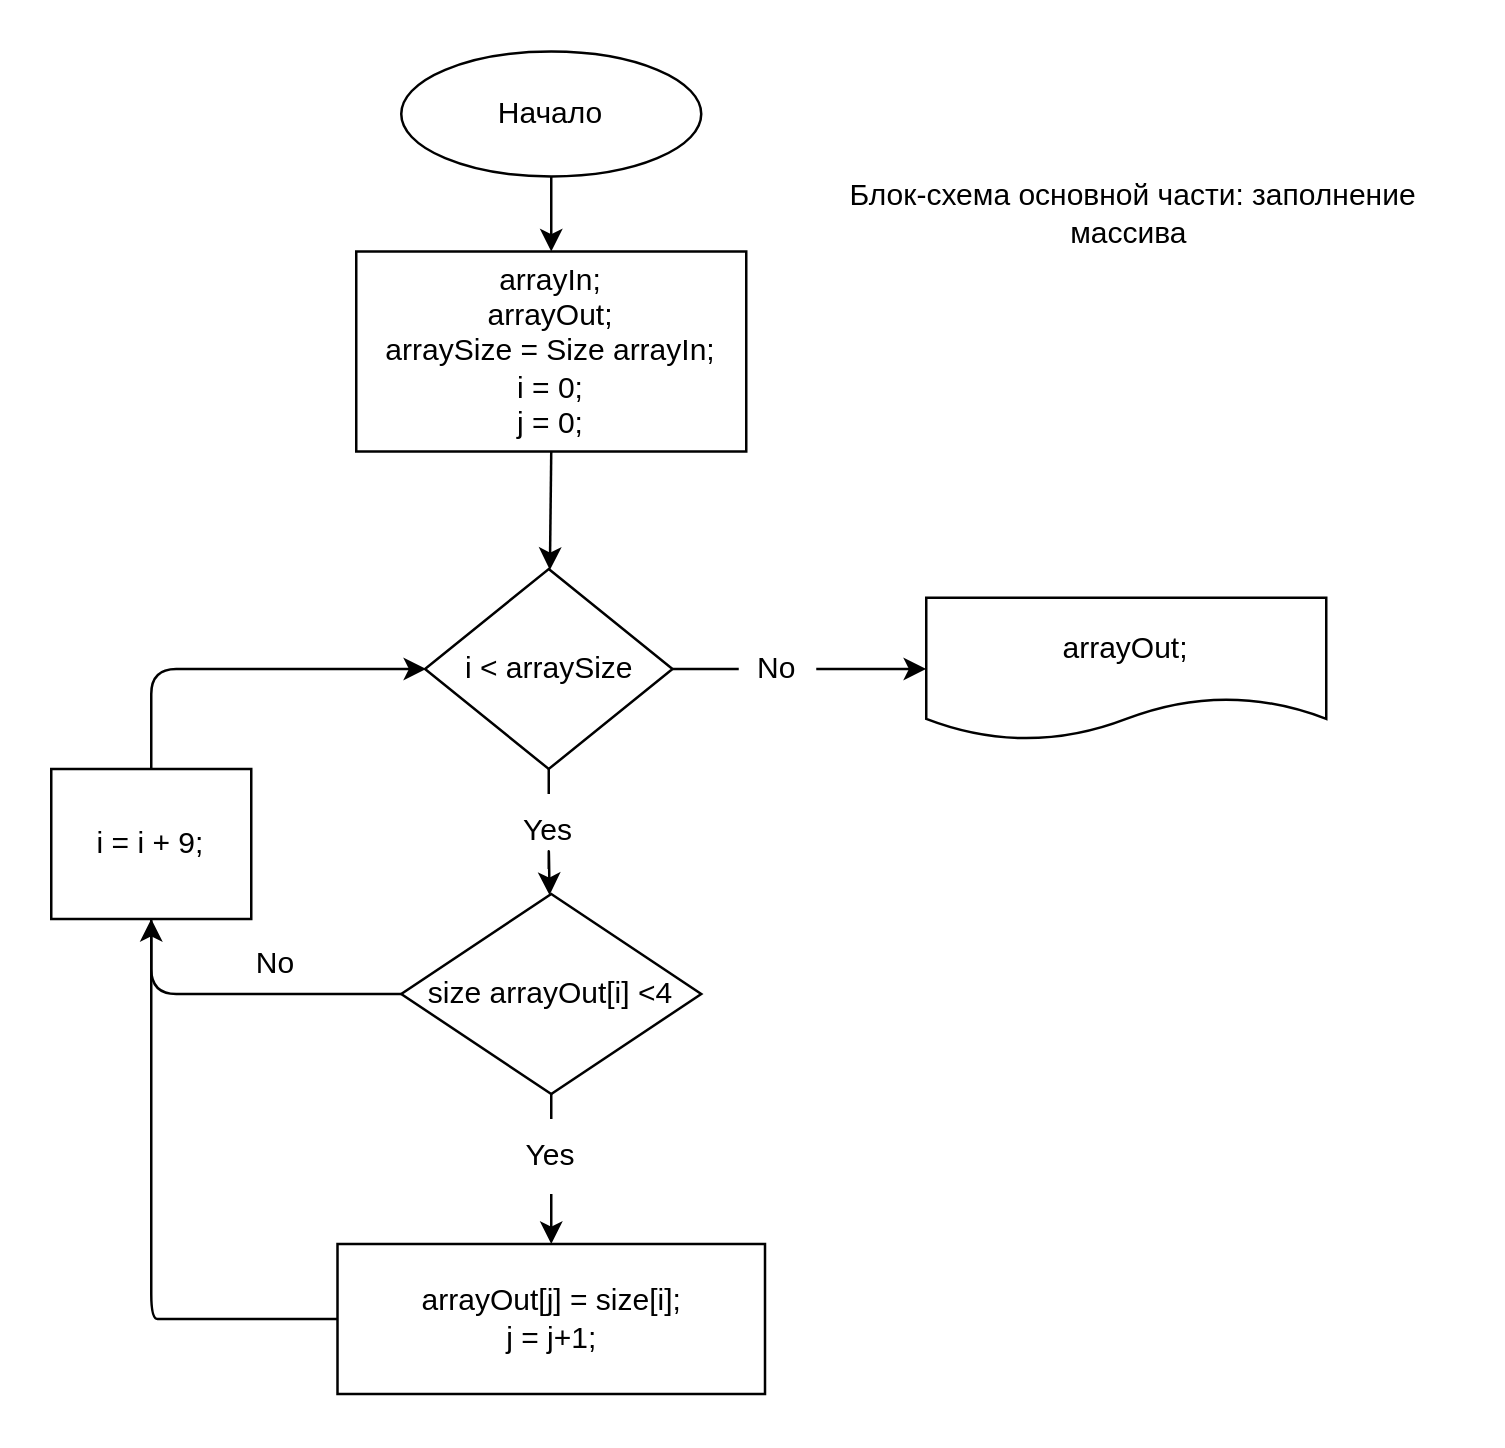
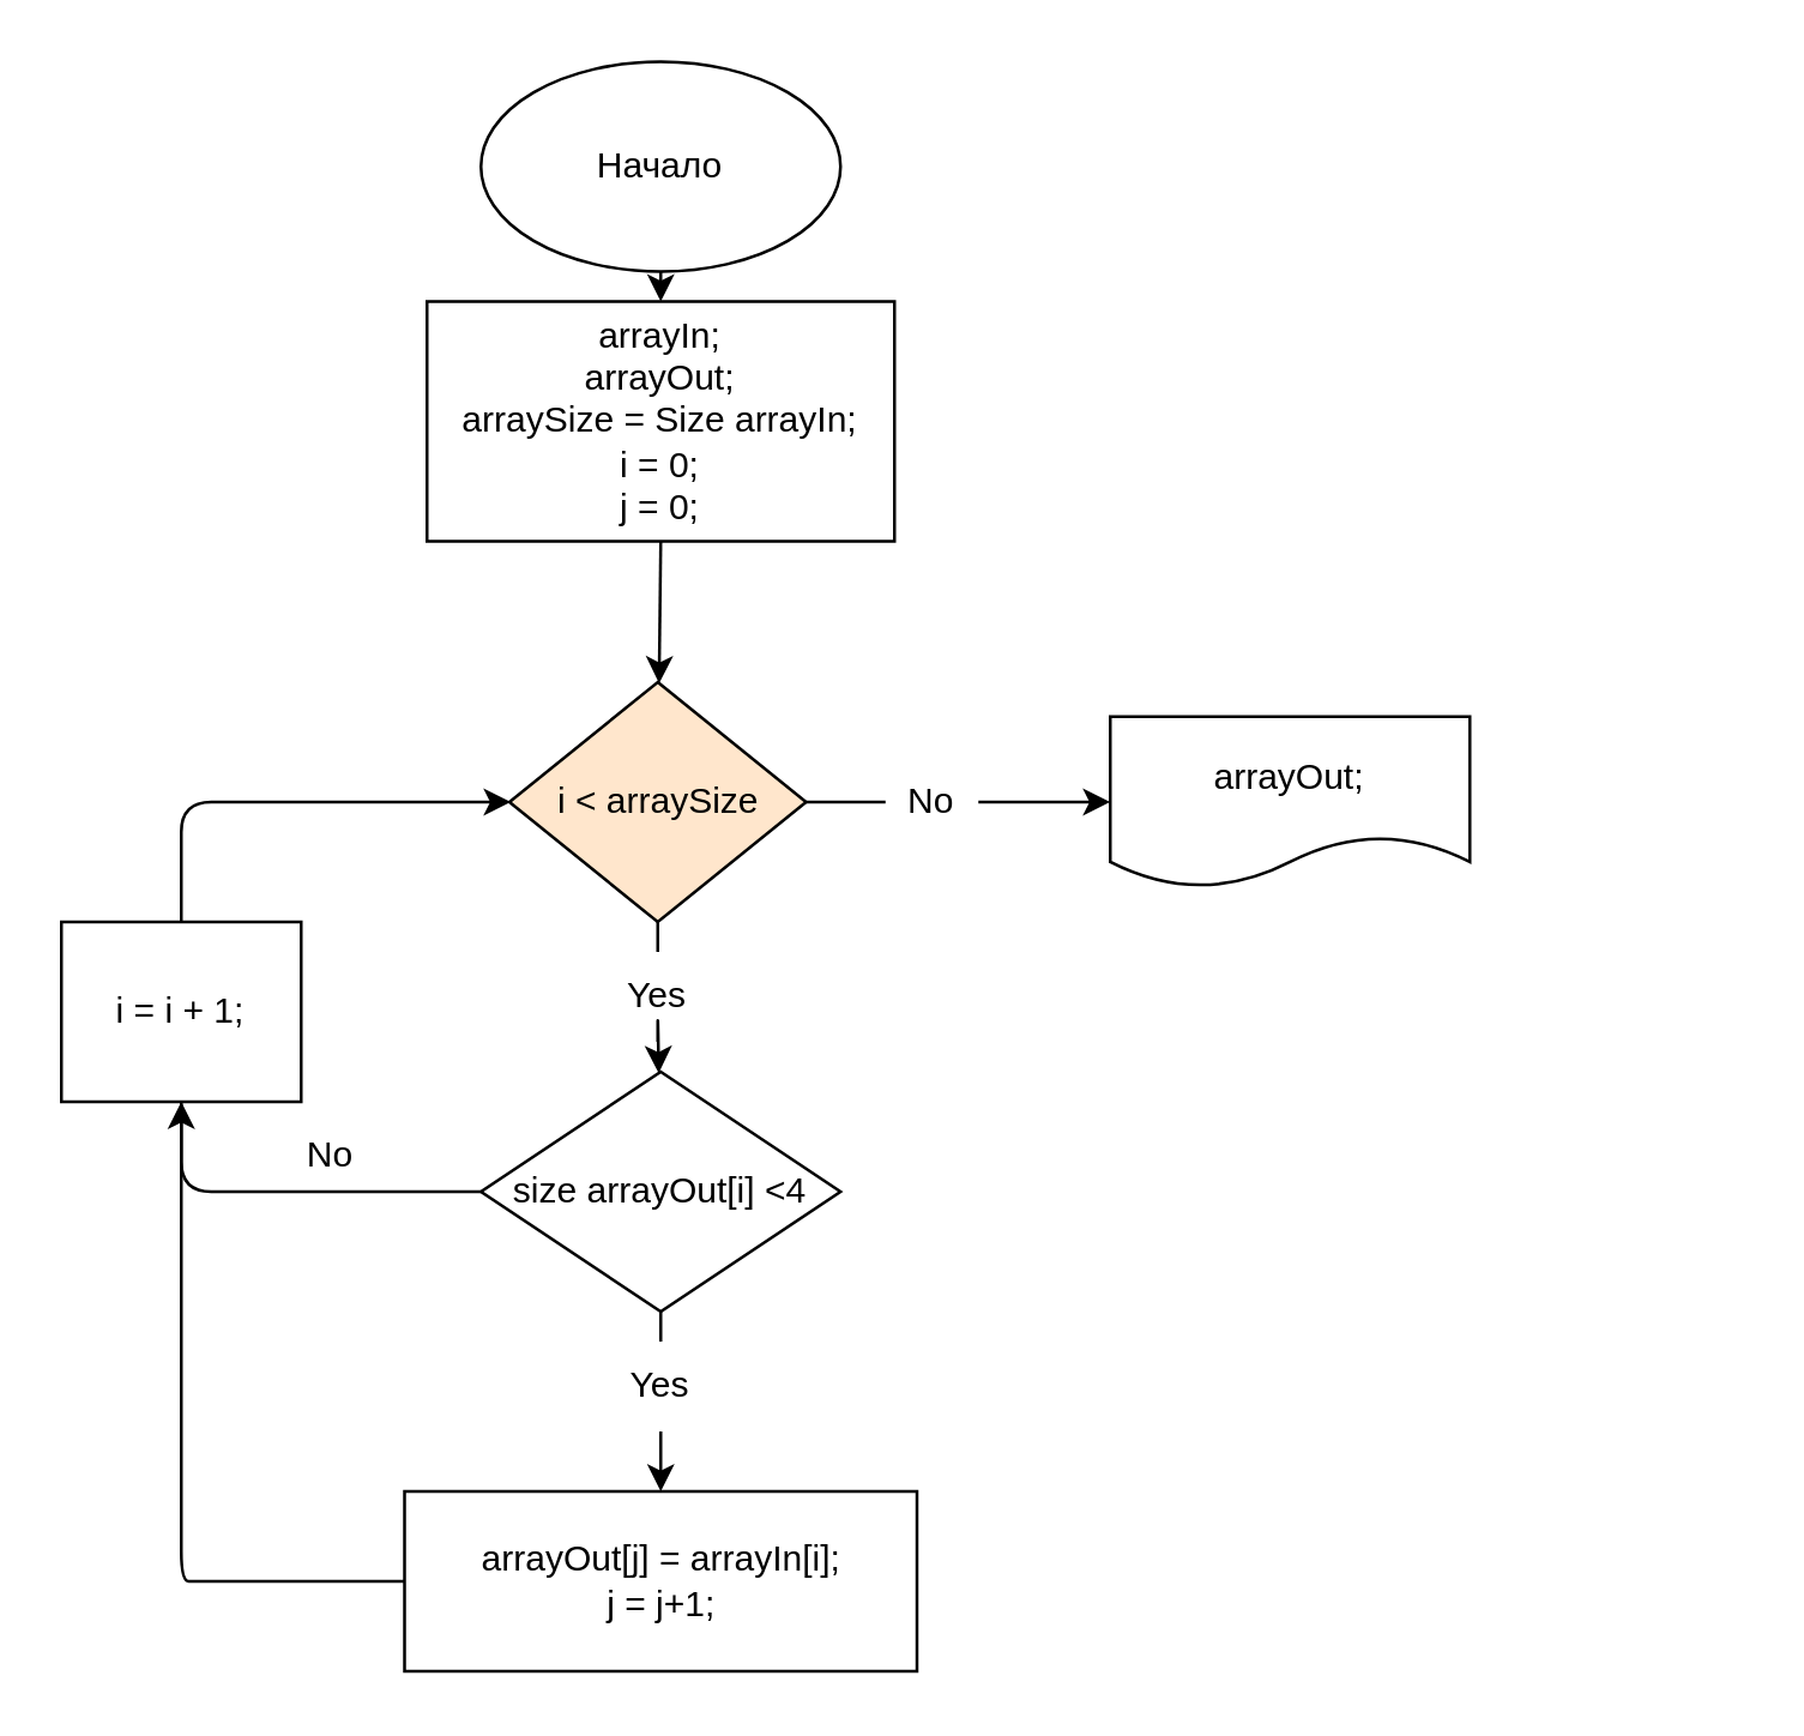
  <mxCell id="0" />
  <mxCell id="1" parent="0" />
  <mxCell id="2" value="" style="edgeStyle=none;html=1;" edge="1" parent="1" source="3" target="5"><mxGeometry relative="1" as="geometry" /></mxCell>
- <mxCell id="3" value="Начало" style="ellipse;whiteSpace=wrap;html=1;" vertex="1" parent="1"><mxGeometry x="160" y="20" width="120" height="50" as="geometry" /></mxCell>
+ <mxCell id="3" value="Начало" style="ellipse;whiteSpace=wrap;html=1;" vertex="1" parent="1"><mxGeometry x="160" y="20" width="120" height="70" as="geometry" /></mxCell>
  <mxCell id="4" value="" style="edgeStyle=none;html=1;exitX=0.5;exitY=1;exitDx=0;exitDy=0;" edge="1" parent="1" source="5" target="8"><mxGeometry relative="1" as="geometry"><mxPoint x="219" y="207" as="sourcePoint" /></mxGeometry></mxCell>
  <mxCell id="5" value="arrayIn;&lt;br&gt;arrayOut;&lt;br&gt;arraySize = Size arrayIn;&lt;br&gt;i = 0;&lt;br&gt;j = 0;" style="whiteSpace=wrap;html=1;" vertex="1" parent="1"><mxGeometry x="142" y="100" width="156" height="80" as="geometry" /></mxCell>
  <mxCell id="6" value="" style="edgeStyle=none;html=1;align=center;startArrow=none;" edge="1" parent="1" source="17" target="11"><mxGeometry relative="1" as="geometry"><Array as="points"><mxPoint x="219" y="337" /></Array></mxGeometry></mxCell>
  <mxCell id="7" value="" style="edgeStyle=none;html=1;entryX=0;entryY=0.5;entryDx=0;entryDy=0;startArrow=none;" edge="1" parent="1" source="19" target="12"><mxGeometry relative="1" as="geometry" /></mxCell>
- <mxCell id="8" value="i &amp;lt; arraySize" style="rhombus;whiteSpace=wrap;html=1;" vertex="1" parent="1"><mxGeometry x="169.5" y="227" width="99" height="80" as="geometry" /></mxCell>
+ <mxCell id="8" value="i &amp;lt; arraySize" style="rhombus;whiteSpace=wrap;html=1;fillColor=#ffe6cc;" vertex="1" parent="1"><mxGeometry x="169.5" y="227" width="99" height="80" as="geometry" /></mxCell>
  <mxCell id="9" value="" style="edgeStyle=none;html=1;startArrow=none;" edge="1" parent="1" source="15" target="14"><mxGeometry relative="1" as="geometry" /></mxCell>
  <mxCell id="10" style="edgeStyle=none;html=1;entryX=0.5;entryY=1;entryDx=0;entryDy=0;" edge="1" parent="1" source="11" target="21"><mxGeometry relative="1" as="geometry"><Array as="points"><mxPoint x="60" y="397" /></Array></mxGeometry></mxCell>
  <mxCell id="11" value="size arrayOut[i] &amp;lt;4" style="rhombus;whiteSpace=wrap;html=1;" vertex="1" parent="1"><mxGeometry x="160" y="357" width="120" height="80" as="geometry" /></mxCell>
- <mxCell id="12" value="arrayOut;" style="shape=document;whiteSpace=wrap;html=1;boundedLbl=1;" vertex="1" parent="1"><mxGeometry x="370" y="238.5" width="160" height="57" as="geometry" /></mxCell>
+ <mxCell id="12" value="arrayOut;" style="shape=document;whiteSpace=wrap;html=1;boundedLbl=1;" vertex="1" parent="1"><mxGeometry x="370" y="238.5" width="120" height="57" as="geometry" /></mxCell>
  <mxCell id="13" style="edgeStyle=none;html=1;startArrow=none;" edge="1" parent="1" source="21"><mxGeometry relative="1" as="geometry"><mxPoint x="170" y="267" as="targetPoint" /><Array as="points"><mxPoint x="60" y="267" /></Array></mxGeometry></mxCell>
- <mxCell id="14" value="arrayOut[j] = size[i];&lt;br&gt;j = j+1;" style="whiteSpace=wrap;html=1;" vertex="1" parent="1"><mxGeometry x="134.5" y="497" width="171" height="60" as="geometry" /></mxCell>
+ <mxCell id="14" value="arrayOut[j] = arrayIn[i];&lt;br&gt;j = j+1;" style="whiteSpace=wrap;html=1;" vertex="1" parent="1"><mxGeometry x="134.5" y="497" width="171" height="60" as="geometry" /></mxCell>
  <mxCell id="15" value="Yes" style="text;html=1;strokeColor=none;fillColor=none;align=center;verticalAlign=middle;whiteSpace=wrap;rounded=0;" vertex="1" parent="1"><mxGeometry x="190" y="447" width="60" height="30" as="geometry" /></mxCell>
  <mxCell id="16" value="" style="edgeStyle=none;html=1;endArrow=none;" edge="1" parent="1" source="11" target="15"><mxGeometry relative="1" as="geometry"><mxPoint x="219.639" y="436.759" as="sourcePoint" /><mxPoint x="219.273" y="477" as="targetPoint" /></mxGeometry></mxCell>
  <mxCell id="17" value="Yes" style="text;html=1;strokeColor=none;fillColor=none;align=center;verticalAlign=middle;whiteSpace=wrap;rounded=0;" vertex="1" parent="1"><mxGeometry x="189" y="317" width="60" height="30" as="geometry" /></mxCell>
  <mxCell id="18" value="" style="edgeStyle=none;html=1;align=center;endArrow=none;" edge="1" parent="1" source="8" target="17"><mxGeometry relative="1" as="geometry"><mxPoint x="219" y="307" as="sourcePoint" /><mxPoint x="219.341" y="357.44" as="targetPoint" /><Array as="points" /></mxGeometry></mxCell>
  <mxCell id="19" value="No" style="text;html=1;strokeColor=none;fillColor=none;align=center;verticalAlign=middle;whiteSpace=wrap;rounded=0;" vertex="1" parent="1"><mxGeometry x="295" y="252" width="31" height="30" as="geometry" /></mxCell>
  <mxCell id="20" value="" style="edgeStyle=none;html=1;entryX=0;entryY=0.5;entryDx=0;entryDy=0;endArrow=none;" edge="1" parent="1" source="8" target="19"><mxGeometry relative="1" as="geometry"><mxPoint x="268.5" y="267" as="sourcePoint" /><mxPoint x="370" y="267" as="targetPoint" /></mxGeometry></mxCell>
- <mxCell id="21" value="i = i + 9;" style="rounded=0;whiteSpace=wrap;html=1;" vertex="1" parent="1"><mxGeometry x="20" y="307" width="80" height="60" as="geometry" /></mxCell>
+ <mxCell id="21" value="i = i + 1;" style="rounded=0;whiteSpace=wrap;html=1;" vertex="1" parent="1"><mxGeometry x="20" y="307" width="80" height="60" as="geometry" /></mxCell>
  <mxCell id="22" value="" style="edgeStyle=none;html=1;endArrow=none;" edge="1" parent="1" source="14" target="21"><mxGeometry relative="1" as="geometry"><mxPoint x="159" y="527" as="sourcePoint" /><mxPoint x="170" y="267" as="targetPoint" /><Array as="points"><mxPoint x="70" y="527" /><mxPoint x="60" y="527" /></Array></mxGeometry></mxCell>
  <mxCell id="23" value="No" style="text;html=1;strokeColor=none;fillColor=none;align=center;verticalAlign=middle;whiteSpace=wrap;rounded=0;" vertex="1" parent="1"><mxGeometry x="80" y="370" width="60" height="30" as="geometry" /></mxCell>
- <mxCell id="24" value="Блок-схема основной части: заполнение массива&amp;nbsp;" style="text;html=1;strokeColor=none;fillColor=none;align=center;verticalAlign=middle;whiteSpace=wrap;rounded=0;" vertex="1" parent="1"><mxGeometry x="326" y="30" width="254" height="110" as="geometry" /></mxCell>
